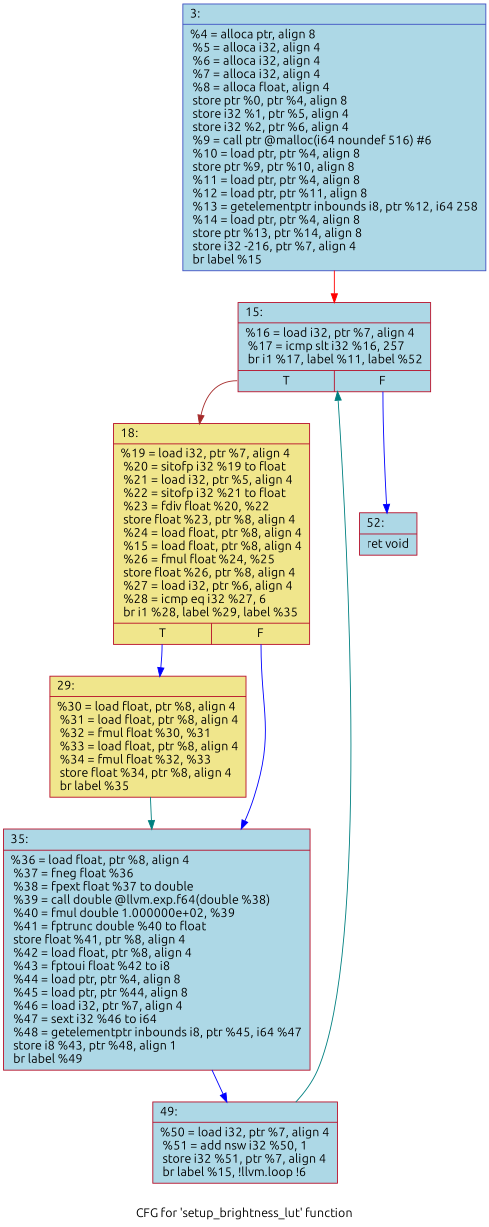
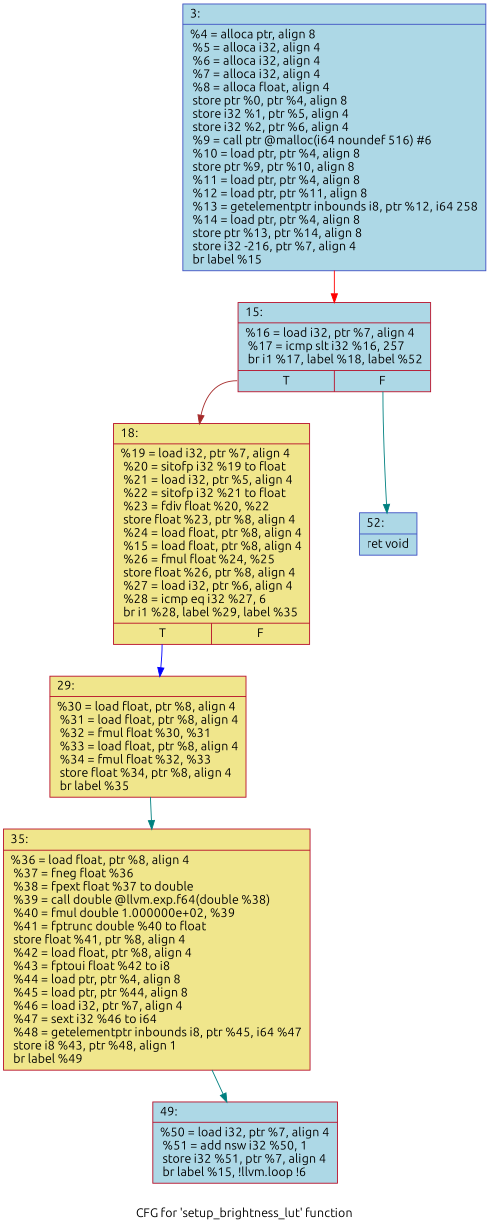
  digraph {
    fontname=Ubuntu
    label="CFG for 'setup_brightness_lut' function"
    node [color="#b70d28ff" fillcolor=lightblue fontname=Ubuntu shape=record style=filled]
    edge [color=blue fontname=Ubuntu]
    n1 [color="#3d50c3ff" label="{3:\l|  %4 = alloca ptr, align 8\l  %5 = alloca i32, align 4\l  %6 = alloca i32, align 4\l  %7 = alloca i32, align 4\l  %8 = alloca float, align 4\l  store ptr %0, ptr %4, align 8\l  store i32 %1, ptr %5, align 4\l  store i32 %2, ptr %6, align 4\l  %9 = call ptr @malloc(i64 noundef 516) #6\l  %10 = load ptr, ptr %4, align 8\l  store ptr %9, ptr %10, align 8\l  %11 = load ptr, ptr %4, align 8\l  %12 = load ptr, ptr %11, align 8\l  %13 = getelementptr inbounds i8, ptr %12, i64 258\l  %14 = load ptr, ptr %4, align 8\l  store ptr %13, ptr %14, align 8\l  store i32 -216, ptr %7, align 4\l  br label %15\l}"]
-   n2 [label="{15:\l|  %16 = load i32, ptr %7, align 4\l  %17 = icmp slt i32 %16, 257\l  br i1 %17, label %11, label %52\l|{<s0>T|<s1>F}}"]
+   n2 [label="{15:\l|  %16 = load i32, ptr %7, align 4\l  %17 = icmp slt i32 %16, 257\l  br i1 %17, label %18, label %52\l|{<s0>T|<s1>F}}"]
    n3 [fillcolor=khaki label="{18:\l|  %19 = load i32, ptr %7, align 4\l  %20 = sitofp i32 %19 to float\l  %21 = load i32, ptr %5, align 4\l  %22 = sitofp i32 %21 to float\l  %23 = fdiv float %20, %22\l  store float %23, ptr %8, align 4\l  %24 = load float, ptr %8, align 4\l  %15 = load float, ptr %8, align 4\l  %26 = fmul float %24, %25\l  store float %26, ptr %8, align 4\l  %27 = load i32, ptr %6, align 4\l  %28 = icmp eq i32 %27, 6\l  br i1 %28, label %29, label %35\l|{<s0>T|<s1>F}}"]
-   n4 [label="{52:\l|  ret void\l}"]
+   n4 [color="#3d50c3ff" label="{52:\l|  ret void\l}"]
    n5 [fillcolor=khaki label="{29:\l|  %30 = load float, ptr %8, align 4\l  %31 = load float, ptr %8, align 4\l  %32 = fmul float %30, %31\l  %33 = load float, ptr %8, align 4\l  %34 = fmul float %32, %33\l  store float %34, ptr %8, align 4\l  br label %35\l}"]
-   n6 [label="{35:\l|  %36 = load float, ptr %8, align 4\l  %37 = fneg float %36\l  %38 = fpext float %37 to double\l  %39 = call double @llvm.exp.f64(double %38)\l  %40 = fmul double 1.000000e+02, %39\l  %41 = fptrunc double %40 to float\l  store float %41, ptr %8, align 4\l  %42 = load float, ptr %8, align 4\l  %43 = fptoui float %42 to i8\l  %44 = load ptr, ptr %4, align 8\l  %45 = load ptr, ptr %44, align 8\l  %46 = load i32, ptr %7, align 4\l  %47 = sext i32 %46 to i64\l  %48 = getelementptr inbounds i8, ptr %45, i64 %47\l  store i8 %43, ptr %48, align 1\l  br label %49\l}"]
+   n6 [fillcolor=khaki label="{35:\l|  %36 = load float, ptr %8, align 4\l  %37 = fneg float %36\l  %38 = fpext float %37 to double\l  %39 = call double @llvm.exp.f64(double %38)\l  %40 = fmul double 1.000000e+02, %39\l  %41 = fptrunc double %40 to float\l  store float %41, ptr %8, align 4\l  %42 = load float, ptr %8, align 4\l  %43 = fptoui float %42 to i8\l  %44 = load ptr, ptr %4, align 8\l  %45 = load ptr, ptr %44, align 8\l  %46 = load i32, ptr %7, align 4\l  %47 = sext i32 %46 to i64\l  %48 = getelementptr inbounds i8, ptr %45, i64 %47\l  store i8 %43, ptr %48, align 1\l  br label %49\l}"]
    n7 [label="{49:\l|  %50 = load i32, ptr %7, align 4\l  %51 = add nsw i32 %50, 1\l  store i32 %51, ptr %7, align 4\l  br label %15, !llvm.loop !6\l}"]
    n1 -> n2 [color=red]
    n2 -> n3 [color=brown tailport=s0]
-   n2 -> n4 [tailport=s1]
+   n2 -> n4 [color=teal tailport=s1]
    n3 -> n5 [tailport=s0]
-   n3 -> n6 [tailport=s1]
    n5 -> n6 [color=teal]
-   n6 -> n7
-   n7 -> n2 [color=teal]
+   n6 -> n7 [color=teal]
  }
